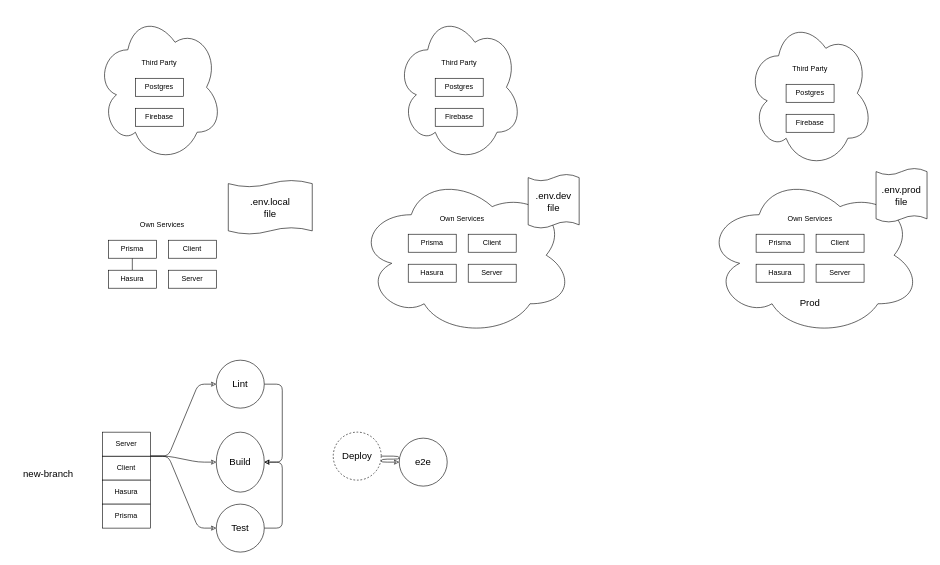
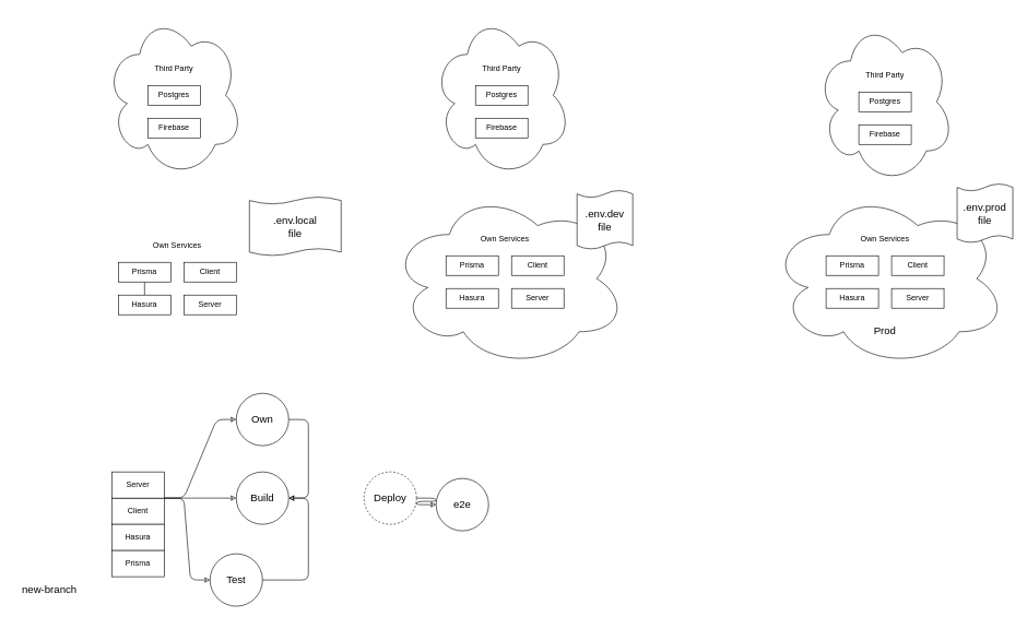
  <mxCell id="0" />
  <mxCell id="1" parent="0" />
  <mxCell id="2" value="" style="ellipse;shape=cloud;whiteSpace=wrap;html=1;fontSize=16;" vertex="1" parent="1"><mxGeometry x="595" y="290" width="360" height="270" as="geometry" /></mxCell>
  <mxCell id="3" value="Own Services" style="text;strokeColor=none;align=center;fillColor=none;html=1;verticalAlign=middle;whiteSpace=wrap;rounded=0;" vertex="1" parent="1"><mxGeometry x="210" y="360" width="120" height="30" as="geometry" /></mxCell>
  <mxCell id="4" value="" style="edgeStyle=none;html=1;fontSize=16;endArrow=none;endFill=0;" edge="1" parent="1" source="5" target="8"><mxGeometry relative="1" as="geometry" /></mxCell>
  <mxCell id="5" value="Hasura" style="whiteSpace=wrap;html=1;" vertex="1" parent="1"><mxGeometry x="180" y="450" width="80" height="30" as="geometry" /></mxCell>
  <mxCell id="6" value="Client" style="whiteSpace=wrap;html=1;" vertex="1" parent="1"><mxGeometry x="280" y="400" width="80" height="30" as="geometry" /></mxCell>
  <mxCell id="7" value="Server" style="whiteSpace=wrap;html=1;" vertex="1" parent="1"><mxGeometry x="280" y="450" width="80" height="30" as="geometry" /></mxCell>
  <mxCell id="8" value="Prisma" style="whiteSpace=wrap;html=1;" vertex="1" parent="1"><mxGeometry x="180" y="400" width="80" height="30" as="geometry" /></mxCell>
  <mxCell id="9" value="" style="group" vertex="1" connectable="0" parent="1"><mxGeometry x="660" y="20" width="210" height="250" as="geometry" /></mxCell>
  <mxCell id="10" value="" style="ellipse;shape=cloud;whiteSpace=wrap;html=1;fontSize=16;" vertex="1" parent="9"><mxGeometry width="210" height="250" as="geometry" /></mxCell>
  <mxCell id="11" value="Third Party" style="text;strokeColor=none;align=center;fillColor=none;html=1;verticalAlign=middle;whiteSpace=wrap;rounded=0;" vertex="1" parent="9"><mxGeometry x="45" y="70" width="120" height="30" as="geometry" /></mxCell>
  <mxCell id="12" value="Postgres" style="whiteSpace=wrap;html=1;" vertex="1" parent="9"><mxGeometry x="65" y="110" width="80" height="30" as="geometry" /></mxCell>
  <mxCell id="13" value="Firebase" style="whiteSpace=wrap;html=1;" vertex="1" parent="9"><mxGeometry x="65" y="160" width="80" height="30" as="geometry" /></mxCell>
  <mxCell id="14" value="Own Services" style="text;strokeColor=none;align=center;fillColor=none;html=1;verticalAlign=middle;whiteSpace=wrap;rounded=0;" vertex="1" parent="1"><mxGeometry x="710" y="350" width="120" height="30" as="geometry" /></mxCell>
  <mxCell id="15" value="Hasura" style="whiteSpace=wrap;html=1;" vertex="1" parent="1"><mxGeometry x="680" y="440" width="80" height="30" as="geometry" /></mxCell>
  <mxCell id="16" value="Client" style="whiteSpace=wrap;html=1;" vertex="1" parent="1"><mxGeometry x="780" y="390" width="80" height="30" as="geometry" /></mxCell>
  <mxCell id="17" value="Server" style="whiteSpace=wrap;html=1;" vertex="1" parent="1"><mxGeometry x="780" y="440" width="80" height="30" as="geometry" /></mxCell>
  <mxCell id="18" value="Prisma" style="whiteSpace=wrap;html=1;" vertex="1" parent="1"><mxGeometry x="680" y="390" width="80" height="30" as="geometry" /></mxCell>
  <mxCell id="19" value=".env.dev&lt;br&gt;file" style="shape=tape;whiteSpace=wrap;html=1;fontSize=16;size=0.125;" vertex="1" parent="1"><mxGeometry x="880" y="290" width="85" height="90" as="geometry" /></mxCell>
  <mxCell id="20" value="" style="ellipse;shape=cloud;whiteSpace=wrap;html=1;fontSize=16;" vertex="1" parent="1"><mxGeometry x="1175" y="290" width="360" height="270" as="geometry" /></mxCell>
  <mxCell id="21" value="" style="group" vertex="1" connectable="0" parent="1"><mxGeometry x="1245" y="30" width="210" height="250" as="geometry" /></mxCell>
  <mxCell id="22" value="" style="ellipse;shape=cloud;whiteSpace=wrap;html=1;fontSize=16;" vertex="1" parent="21"><mxGeometry width="210" height="250" as="geometry" /></mxCell>
  <mxCell id="23" value="Third Party" style="text;strokeColor=none;align=center;fillColor=none;html=1;verticalAlign=middle;whiteSpace=wrap;rounded=0;" vertex="1" parent="21"><mxGeometry x="45" y="70" width="120" height="30" as="geometry" /></mxCell>
  <mxCell id="24" value="Postgres" style="whiteSpace=wrap;html=1;" vertex="1" parent="21"><mxGeometry x="65" y="110" width="80" height="30" as="geometry" /></mxCell>
  <mxCell id="25" value="Firebase" style="whiteSpace=wrap;html=1;" vertex="1" parent="21"><mxGeometry x="65" y="160" width="80" height="30" as="geometry" /></mxCell>
  <mxCell id="26" value="Own Services" style="text;strokeColor=none;align=center;fillColor=none;html=1;verticalAlign=middle;whiteSpace=wrap;rounded=0;" vertex="1" parent="1"><mxGeometry x="1290" y="350" width="120" height="30" as="geometry" /></mxCell>
  <mxCell id="27" value="Hasura" style="whiteSpace=wrap;html=1;" vertex="1" parent="1"><mxGeometry x="1260" y="440" width="80" height="30" as="geometry" /></mxCell>
  <mxCell id="28" value="Client" style="whiteSpace=wrap;html=1;" vertex="1" parent="1"><mxGeometry x="1360" y="390" width="80" height="30" as="geometry" /></mxCell>
  <mxCell id="29" value="Server" style="whiteSpace=wrap;html=1;" vertex="1" parent="1"><mxGeometry x="1360" y="440" width="80" height="30" as="geometry" /></mxCell>
  <mxCell id="30" value="Prisma" style="whiteSpace=wrap;html=1;" vertex="1" parent="1"><mxGeometry x="1260" y="390" width="80" height="30" as="geometry" /></mxCell>
  <mxCell id="31" value="Prod" style="text;strokeColor=none;align=center;fillColor=none;html=1;verticalAlign=middle;whiteSpace=wrap;rounded=0;fontSize=16;" vertex="1" parent="1"><mxGeometry x="1290" y="490" width="120" height="30" as="geometry" /></mxCell>
  <mxCell id="32" value=".env.prod&lt;br&gt;file" style="shape=tape;whiteSpace=wrap;html=1;fontSize=16;size=0.125;" vertex="1" parent="1"><mxGeometry x="1460" y="280" width="85" height="90" as="geometry" /></mxCell>
  <mxCell id="33" value=".env.local&lt;br&gt;file" style="shape=tape;whiteSpace=wrap;html=1;fontSize=16;size=0.125;" vertex="1" parent="1"><mxGeometry x="380" y="300" width="140" height="90" as="geometry" /></mxCell>
  <mxCell id="34" value="" style="group" vertex="1" connectable="0" parent="1"><mxGeometry x="160" y="20" width="210" height="250" as="geometry" /></mxCell>
  <mxCell id="35" value="" style="ellipse;shape=cloud;whiteSpace=wrap;html=1;fontSize=16;" vertex="1" parent="34"><mxGeometry width="210" height="250" as="geometry" /></mxCell>
  <mxCell id="36" value="Third Party" style="text;strokeColor=none;align=center;fillColor=none;html=1;verticalAlign=middle;whiteSpace=wrap;rounded=0;" vertex="1" parent="34"><mxGeometry x="45" y="70" width="120" height="30" as="geometry" /></mxCell>
  <mxCell id="37" value="Postgres" style="whiteSpace=wrap;html=1;" vertex="1" parent="34"><mxGeometry x="65" y="110" width="80" height="30" as="geometry" /></mxCell>
  <mxCell id="38" value="Firebase" style="whiteSpace=wrap;html=1;" vertex="1" parent="34"><mxGeometry x="65" y="160" width="80" height="30" as="geometry" /></mxCell>
  <mxCell id="39" style="edgeStyle=entityRelationEdgeStyle;html=1;fontSize=16;endArrow=classic;endFill=0;exitX=1;exitY=0;exitDx=0;exitDy=0;" edge="1" parent="1" source="41"><mxGeometry relative="1" as="geometry"><mxPoint x="360" y="640" as="targetPoint" /></mxGeometry></mxCell>
  <mxCell id="40" style="edgeStyle=entityRelationEdgeStyle;html=1;entryX=0;entryY=0.5;entryDx=0;entryDy=0;fontSize=16;endArrow=classic;endFill=0;exitX=1;exitY=1;exitDx=0;exitDy=0;" edge="1" parent="1" source="49" target="44"><mxGeometry relative="1" as="geometry" /></mxCell>
  <mxCell id="41" value="Client" style="whiteSpace=wrap;html=1;" vertex="1" parent="1"><mxGeometry y="760" width="80" height="40" as="geometry" x="170" /></mxCell>
  <mxCell id="42" style="edgeStyle=entityRelationEdgeStyle;html=1;fontSize=16;endArrow=classic;endFill=0;" edge="1" parent="1" source="43" target="44"><mxGeometry relative="1" as="geometry" /></mxCell>
- <mxCell id="43" value="Lint" style="ellipse;whiteSpace=wrap;html=1;aspect=fixed;fontSize=16;" vertex="1" parent="1"><mxGeometry x="360" y="600" width="80" height="80" as="geometry" /></mxCell>
- <mxCell id="44" value="Build" style="ellipse;whiteSpace=wrap;html=1;aspect=fixed;fontSize=16;" vertex="1" parent="1"><mxGeometry x="360" y="720" width="80" height="100" as="geometry" /></mxCell>
- <mxCell id="45" value="new-branch" style="text;strokeColor=none;align=center;fillColor=none;html=1;verticalAlign=middle;whiteSpace=wrap;rounded=0;fontSize=16;" vertex="1" parent="1"><mxGeometry x="20" y="775" width="120" height="30" as="geometry" /></mxCell>
+ <mxCell id="43" value="Own" style="ellipse;whiteSpace=wrap;html=1;aspect=fixed;fontSize=16;" vertex="1" parent="1"><mxGeometry x="360" y="600" width="80" height="80" as="geometry" /></mxCell>
+ <mxCell id="44" value="Build" style="ellipse;whiteSpace=wrap;html=1;aspect=fixed;fontSize=16;" vertex="1" parent="1"><mxGeometry x="360" y="720" width="80" height="80" as="geometry" /></mxCell>
+ <mxCell id="45" value="new-branch" style="text;strokeColor=none;align=center;fillColor=none;html=1;verticalAlign=middle;whiteSpace=wrap;rounded=0;fontSize=16;" vertex="1" parent="1"><mxGeometry x="15" y="885" width="120" height="30" as="geometry" /></mxCell>
  <mxCell id="46" style="edgeStyle=entityRelationEdgeStyle;html=1;fontSize=16;endArrow=classic;endFill=0;" edge="1" parent="1" source="47" target="52"><mxGeometry relative="1" as="geometry" /></mxCell>
  <mxCell id="47" value="Deploy" style="ellipse;whiteSpace=wrap;html=1;aspect=fixed;fontSize=16;dashed=1;" vertex="1" parent="1"><mxGeometry x="555" y="720" width="80" height="80" as="geometry" /></mxCell>
  <mxCell id="48" style="edgeStyle=entityRelationEdgeStyle;html=1;exitX=1;exitY=1;exitDx=0;exitDy=0;entryX=0;entryY=0.5;entryDx=0;entryDy=0;fontSize=16;endArrow=classic;endFill=0;" edge="1" parent="1" source="49" target="51"><mxGeometry relative="1" as="geometry" /></mxCell>
  <mxCell id="49" value="Server" style="whiteSpace=wrap;html=1;" vertex="1" parent="1"><mxGeometry y="720" width="80" height="40" as="geometry" x="170" /></mxCell>
  <mxCell id="50" style="edgeStyle=entityRelationEdgeStyle;html=1;fontSize=16;endArrow=classic;endFill=0;" edge="1" parent="1" source="51" target="44"><mxGeometry relative="1" as="geometry" /></mxCell>
- <mxCell id="51" value="Test" style="ellipse;whiteSpace=wrap;html=1;aspect=fixed;fontSize=16;" vertex="1" parent="1"><mxGeometry x="360" y="840" width="80" height="80" as="geometry" /></mxCell>
+ <mxCell id="51" value="Test" style="ellipse;whiteSpace=wrap;html=1;aspect=fixed;fontSize=16;" vertex="1" parent="1"><mxGeometry x="320" y="845" width="80" height="80" as="geometry" /></mxCell>
  <mxCell id="52" value="e2e" style="ellipse;whiteSpace=wrap;html=1;aspect=fixed;fontSize=16;" vertex="1" parent="1"><mxGeometry x="665" y="730" width="80" height="80" as="geometry" /></mxCell>
  <mxCell id="53" value="Hasura" style="whiteSpace=wrap;html=1;" vertex="1" parent="1"><mxGeometry y="800" width="80" height="40" as="geometry" x="170" /></mxCell>
  <mxCell id="54" value="Prisma" style="whiteSpace=wrap;html=1;" vertex="1" parent="1"><mxGeometry y="840" width="80" height="40" as="geometry" x="170" /></mxCell>
